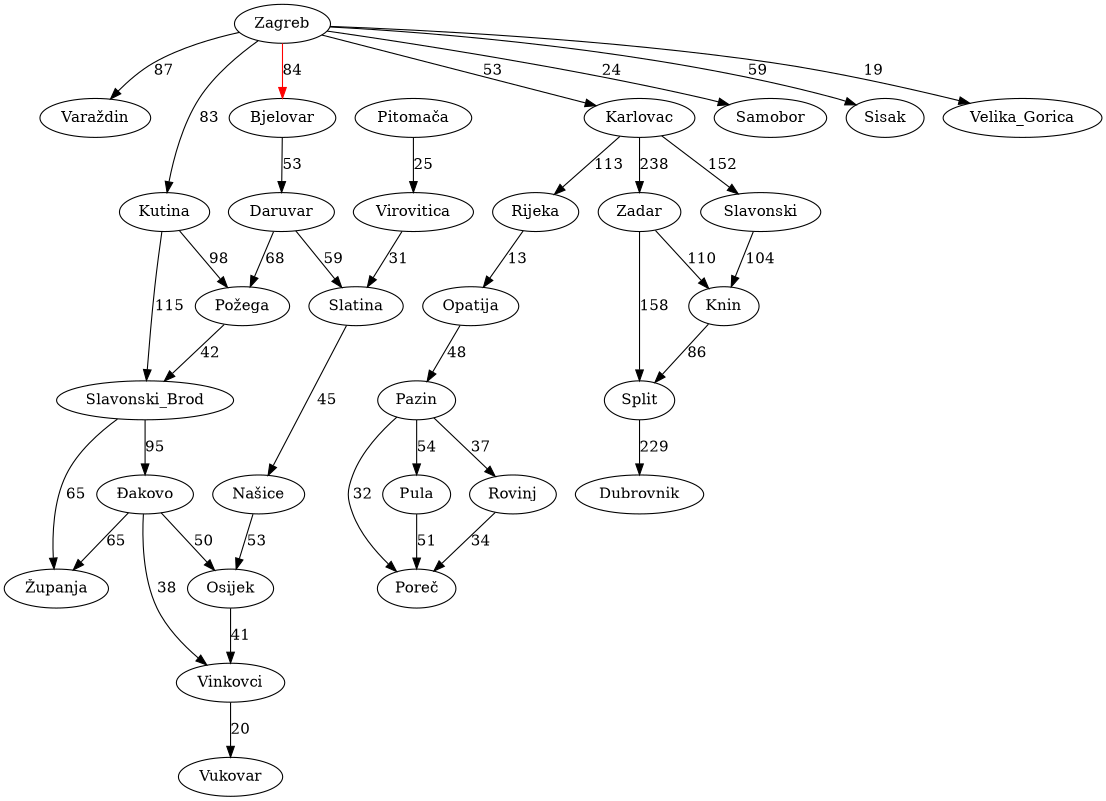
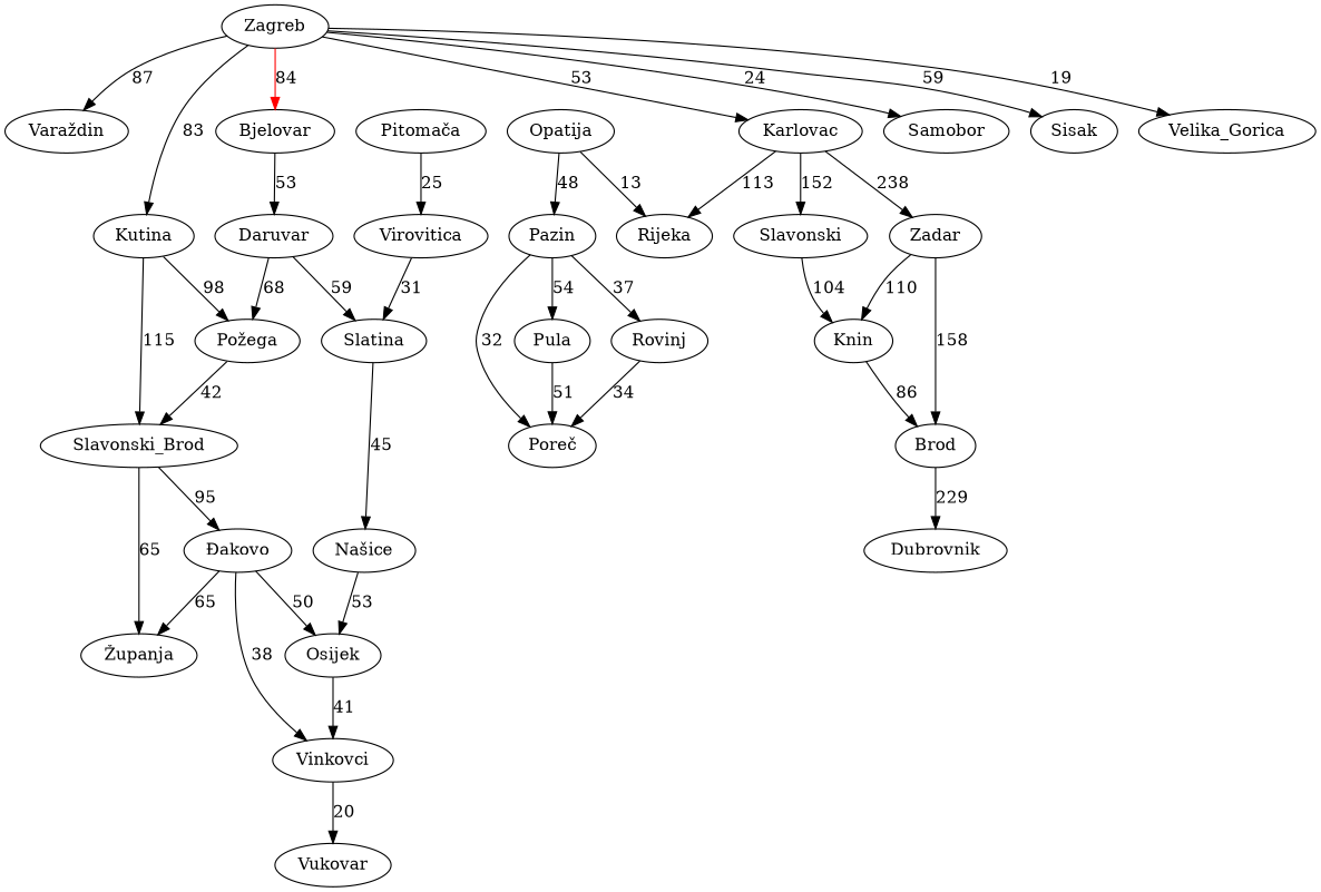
  digraph {
    edge [weight=53]
    Zagreb
    "Varaždin"
    Bjelovar
    Kutina
    Karlovac
    Samobor
    Sisak
    Velika_Gorica
    Daruvar
    "Požega"
    Slavonski_Brod
    Rijeka
    n13 [label=Slavonski]
    Zadar
    Slatina
    "Pitomača"
    Virovitica
    "Đakovo"
    "Županja"
    Opatija
    Knin
-   Split
+   Split [label=Brod]
    "Našice"
    Osijek
    Vinkovci
    Vukovar
    Pazin
    Pula
    Rovinj
    "Poreč"
    Dubrovnik
    Zagreb -> "Varaždin" [label=87 weight=87]
    Zagreb -> Bjelovar [color=red label=84 weight=84]
    Zagreb -> Kutina [label=83 weight=83]
    Zagreb -> Karlovac [label=53]
    Zagreb -> Samobor [label=24 weight=24]
    Zagreb -> Sisak [label=59 weight=59]
    Zagreb -> Velika_Gorica [label=19 weight=19]
    Bjelovar -> Daruvar [label=53]
    Kutina -> "Požega" [label=98 weight=98]
    Kutina -> Slavonski_Brod [label=115 weight=115]
    Karlovac -> Rijeka [label=113 weight=113]
    Karlovac -> n13 [label=152 weight=152]
    Karlovac -> Zadar [label=238 weight=238]
    Daruvar -> "Požega" [label=68 weight=68]
    Daruvar -> Slatina [label=59 weight=59]
    "Požega" -> Slavonski_Brod [label=42 weight=42]
    Slavonski_Brod -> "Đakovo" [label=95 weight=95]
    Slavonski_Brod -> "Županja" [label=65 weight=65]
-   Rijeka -> Opatija [label=13 weight=13]
+   Opatija -> Rijeka [label=13 weight=13]
    n13 -> Knin [label=104 weight=104]
    Zadar -> Knin [label=110 weight=110]
    Zadar -> Split [label=158 weight=158]
    Slatina -> "Našice" [label=45 weight=45]
    "Pitomača" -> Virovitica [label=25 weight=25]
    Virovitica -> Slatina [label=31 weight=31]
    "Đakovo" -> "Županja" [label=65 weight=65]
    "Đakovo" -> Osijek [label=50 weight=50]
    "Đakovo" -> Vinkovci [label=38 weight=38]
    Opatija -> Pazin [label=48 weight=48]
    Knin -> Split [label=86 weight=86]
    Split -> Dubrovnik [label=229 weight=229]
    "Našice" -> Osijek [label=53]
    Osijek -> Vinkovci [label=41 weight=41]
    Vinkovci -> Vukovar [label=20 weight=20]
    Pazin -> Pula [label=54 weight=54]
    Pazin -> Rovinj [label=37 weight=37]
    Pazin -> "Poreč" [label=32 weight=32]
    Pula -> "Poreč" [label=51 weight=51]
    Rovinj -> "Poreč" [label=34 weight=34]
  }
